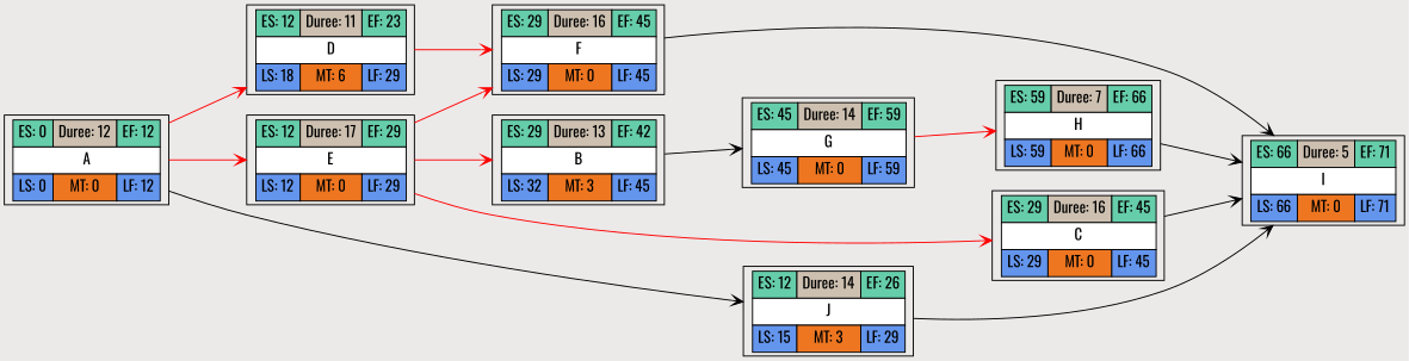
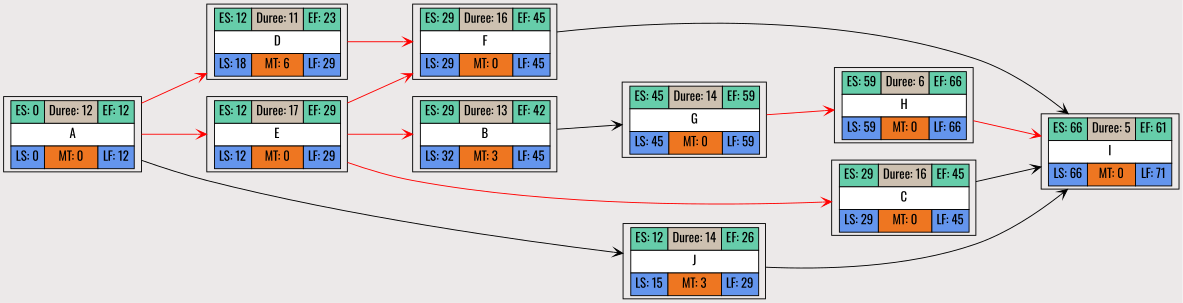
  digraph {
    bgcolor="#ECE9E9"
    fontname=Oswald
    rankdir=LR
    ranksep=1
    node [fontname=Oswald shape=record]
    edge [arrowhead=vee color=red fontname=Oswald]
    n1 [label=<<TABLE BORDER='0' CELLBORDER='1' CELLSPACING='0' CELLPADDING='4'>         <TR><TD BGCOLOR= 'aquamarine3'>ES: 0</TD><TD BGCOLOR= 'antiquewhite3'>Duree: 12</TD><TD BGCOLOR= 'aquamarine3'>EF: 12</TD></TR>         <TR><TD BGCOLOR= 'white' COLSPAN='3'>A</TD></TR>         <TR><TD BGCOLOR= 'cornflowerblue'>LS: 0</TD><TD BGCOLOR= 'chocolate2'>MT: 0</TD><TD BGCOLOR= 'cornflowerblue'>LF: 12</TD></TR>                  </TABLE>>]
    n2 [label=<<TABLE BORDER='0' CELLBORDER='1' CELLSPACING='0' CELLPADDING='4'>         <TR><TD BGCOLOR= 'aquamarine3'>ES: 12</TD><TD BGCOLOR= 'antiquewhite3'>Duree: 11</TD><TD BGCOLOR= 'aquamarine3'>EF: 23</TD></TR>         <TR><TD BGCOLOR= 'white' COLSPAN='3'>D</TD></TR>         <TR><TD BGCOLOR= 'cornflowerblue'>LS: 18</TD><TD BGCOLOR= 'chocolate2'>MT: 6</TD><TD BGCOLOR= 'cornflowerblue'>LF: 29</TD></TR>                  </TABLE>>]
    n3 [label=<<TABLE BORDER='0' CELLBORDER='1' CELLSPACING='0' CELLPADDING='4'>         <TR><TD BGCOLOR= 'aquamarine3'>ES: 12</TD><TD BGCOLOR= 'antiquewhite3'>Duree: 17</TD><TD BGCOLOR= 'aquamarine3'>EF: 29</TD></TR>         <TR><TD BGCOLOR= 'white' COLSPAN='3'>E</TD></TR>         <TR><TD BGCOLOR= 'cornflowerblue'>LS: 12</TD><TD BGCOLOR= 'chocolate2'>MT: 0</TD><TD BGCOLOR= 'cornflowerblue'>LF: 29</TD></TR>                  </TABLE>>]
    n4 [label=<<TABLE BORDER='0' CELLBORDER='1' CELLSPACING='0' CELLPADDING='4'>         <TR><TD BGCOLOR= 'aquamarine3'>ES: 12</TD><TD BGCOLOR= 'antiquewhite3'>Duree: 14</TD><TD BGCOLOR= 'aquamarine3'>EF: 26</TD></TR>         <TR><TD BGCOLOR= 'white' COLSPAN='3'>J</TD></TR>         <TR><TD BGCOLOR= 'cornflowerblue'>LS: 15</TD><TD BGCOLOR= 'chocolate2'>MT: 3</TD><TD BGCOLOR= 'cornflowerblue'>LF: 29</TD></TR>                  </TABLE>>]
    n5 [label=<<TABLE BORDER='0' CELLBORDER='1' CELLSPACING='0' CELLPADDING='4'>         <TR><TD BGCOLOR= 'aquamarine3'>ES: 29</TD><TD BGCOLOR= 'antiquewhite3'>Duree: 16</TD><TD BGCOLOR= 'aquamarine3'>EF: 45</TD></TR>         <TR><TD BGCOLOR= 'white' COLSPAN='3'>F</TD></TR>         <TR><TD BGCOLOR= 'cornflowerblue'>LS: 29</TD><TD BGCOLOR= 'chocolate2'>MT: 0</TD><TD BGCOLOR= 'cornflowerblue'>LF: 45</TD></TR>                  </TABLE>>]
    n6 [label=<<TABLE BORDER='0' CELLBORDER='1' CELLSPACING='0' CELLPADDING='4'>         <TR><TD BGCOLOR= 'aquamarine3'>ES: 29</TD><TD BGCOLOR= 'antiquewhite3'>Duree: 13</TD><TD BGCOLOR= 'aquamarine3'>EF: 42</TD></TR>         <TR><TD BGCOLOR= 'white' COLSPAN='3'>B</TD></TR>         <TR><TD BGCOLOR= 'cornflowerblue'>LS: 32</TD><TD BGCOLOR= 'chocolate2'>MT: 3</TD><TD BGCOLOR= 'cornflowerblue'>LF: 45</TD></TR>                  </TABLE>>]
    n7 [label=<<TABLE BORDER='0' CELLBORDER='1' CELLSPACING='0' CELLPADDING='4'>         <TR><TD BGCOLOR= 'aquamarine3'>ES: 29</TD><TD BGCOLOR= 'antiquewhite3'>Duree: 16</TD><TD BGCOLOR= 'aquamarine3'>EF: 45</TD></TR>         <TR><TD BGCOLOR= 'white' COLSPAN='3'>C</TD></TR>         <TR><TD BGCOLOR= 'cornflowerblue'>LS: 29</TD><TD BGCOLOR= 'chocolate2'>MT: 0</TD><TD BGCOLOR= 'cornflowerblue'>LF: 45</TD></TR>                  </TABLE>>]
-   n8 [label=<<TABLE BORDER='0' CELLBORDER='1' CELLSPACING='0' CELLPADDING='4'>         <TR><TD BGCOLOR= 'aquamarine3'>ES: 66</TD><TD BGCOLOR= 'antiquewhite3'>Duree: 5</TD><TD BGCOLOR= 'aquamarine3'>EF: 71</TD></TR>         <TR><TD BGCOLOR= 'white' COLSPAN='3'>I</TD></TR>         <TR><TD BGCOLOR= 'cornflowerblue'>LS: 66</TD><TD BGCOLOR= 'chocolate2'>MT: 0</TD><TD BGCOLOR= 'cornflowerblue'>LF: 71</TD></TR>                  </TABLE>>]
+   n8 [label=<<TABLE BORDER='0' CELLBORDER='1' CELLSPACING='0' CELLPADDING='4'>         <TR><TD BGCOLOR= 'aquamarine3'>ES: 66</TD><TD BGCOLOR= 'antiquewhite3'>Duree: 5</TD><TD BGCOLOR= 'aquamarine3'>EF: 61</TD></TR>         <TR><TD BGCOLOR= 'white' COLSPAN='3'>I</TD></TR>         <TR><TD BGCOLOR= 'cornflowerblue'>LS: 66</TD><TD BGCOLOR= 'chocolate2'>MT: 0</TD><TD BGCOLOR= 'cornflowerblue'>LF: 71</TD></TR>                  </TABLE>>]
    n9 [label=<<TABLE BORDER='0' CELLBORDER='1' CELLSPACING='0' CELLPADDING='4'>         <TR><TD BGCOLOR= 'aquamarine3'>ES: 45</TD><TD BGCOLOR= 'antiquewhite3'>Duree: 14</TD><TD BGCOLOR= 'aquamarine3'>EF: 59</TD></TR>         <TR><TD BGCOLOR= 'white' COLSPAN='3'>G</TD></TR>         <TR><TD BGCOLOR= 'cornflowerblue'>LS: 45</TD><TD BGCOLOR= 'chocolate2'>MT: 0</TD><TD BGCOLOR= 'cornflowerblue'>LF: 59</TD></TR>                  </TABLE>>]
-   n10 [label=<<TABLE BORDER='0' CELLBORDER='1' CELLSPACING='0' CELLPADDING='4'>         <TR><TD BGCOLOR= 'aquamarine3'>ES: 59</TD><TD BGCOLOR= 'antiquewhite3'>Duree: 7</TD><TD BGCOLOR= 'aquamarine3'>EF: 66</TD></TR>         <TR><TD BGCOLOR= 'white' COLSPAN='3'>H</TD></TR>         <TR><TD BGCOLOR= 'cornflowerblue'>LS: 59</TD><TD BGCOLOR= 'chocolate2'>MT: 0</TD><TD BGCOLOR= 'cornflowerblue'>LF: 66</TD></TR>                  </TABLE>>]
+   n10 [label=<<TABLE BORDER='0' CELLBORDER='1' CELLSPACING='0' CELLPADDING='4'>         <TR><TD BGCOLOR= 'aquamarine3'>ES: 59</TD><TD BGCOLOR= 'antiquewhite3'>Duree: 6</TD><TD BGCOLOR= 'aquamarine3'>EF: 66</TD></TR>         <TR><TD BGCOLOR= 'white' COLSPAN='3'>H</TD></TR>         <TR><TD BGCOLOR= 'cornflowerblue'>LS: 59</TD><TD BGCOLOR= 'chocolate2'>MT: 0</TD><TD BGCOLOR= 'cornflowerblue'>LF: 66</TD></TR>                  </TABLE>>]
    n1 -> n2
    n1 -> n3
    n1 -> n4 [color=black]
    n2 -> n5
    n3 -> n5
    n3 -> n6
    n3 -> n7
    n4 -> n8 [color=black]
    n5 -> n8 [color=black]
    n6 -> n9 [color=black]
    n7 -> n8 [color=black]
    n9 -> n10
-   n10 -> n8 [color=black]
+   n10 -> n8
  }
